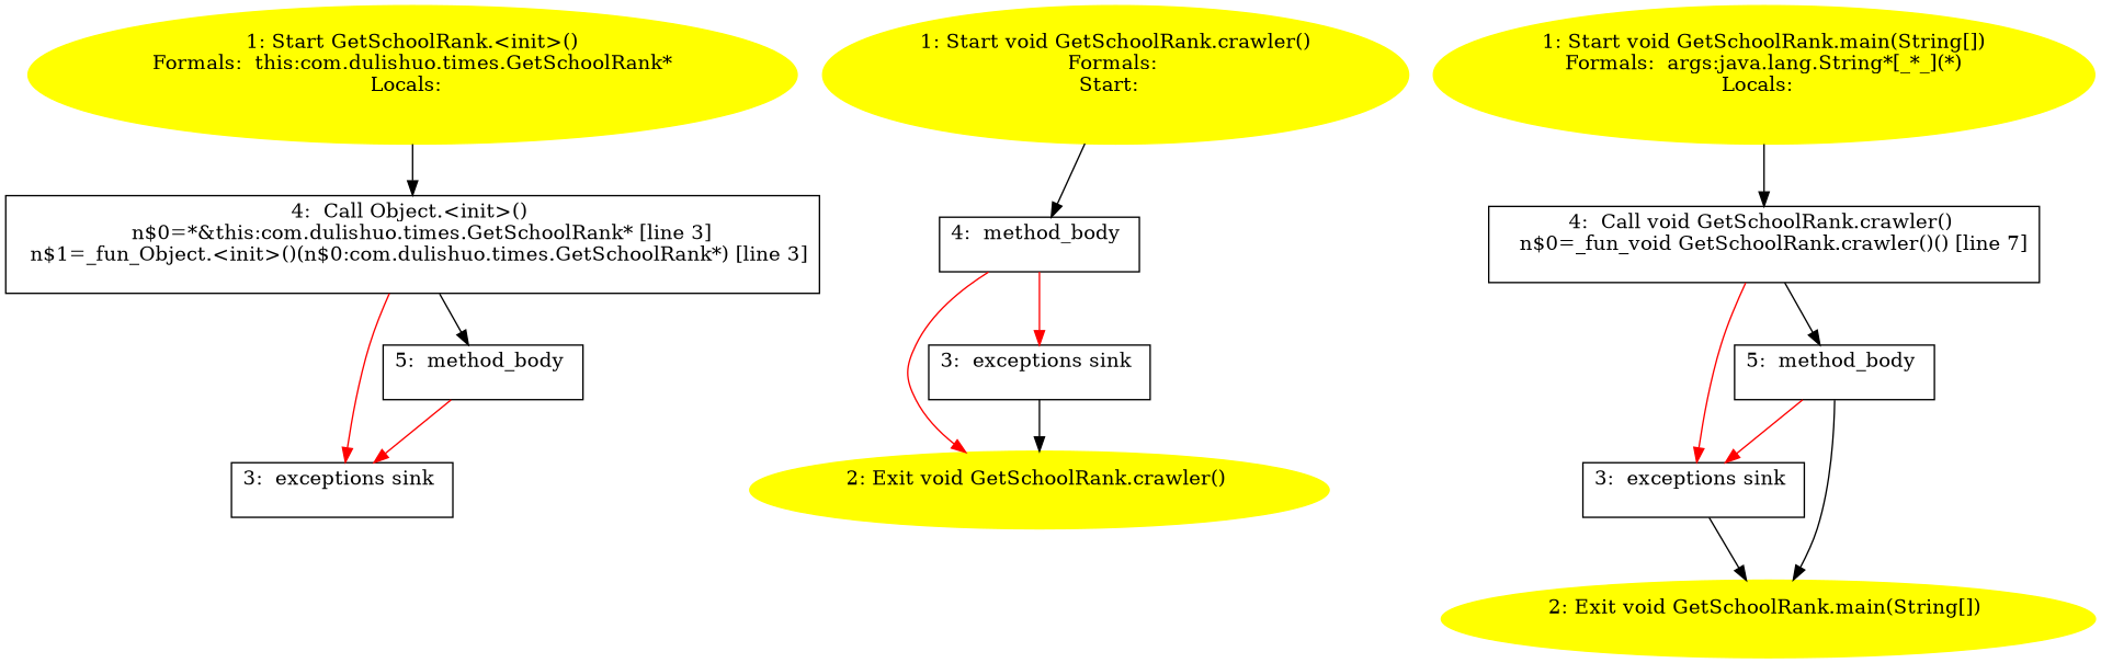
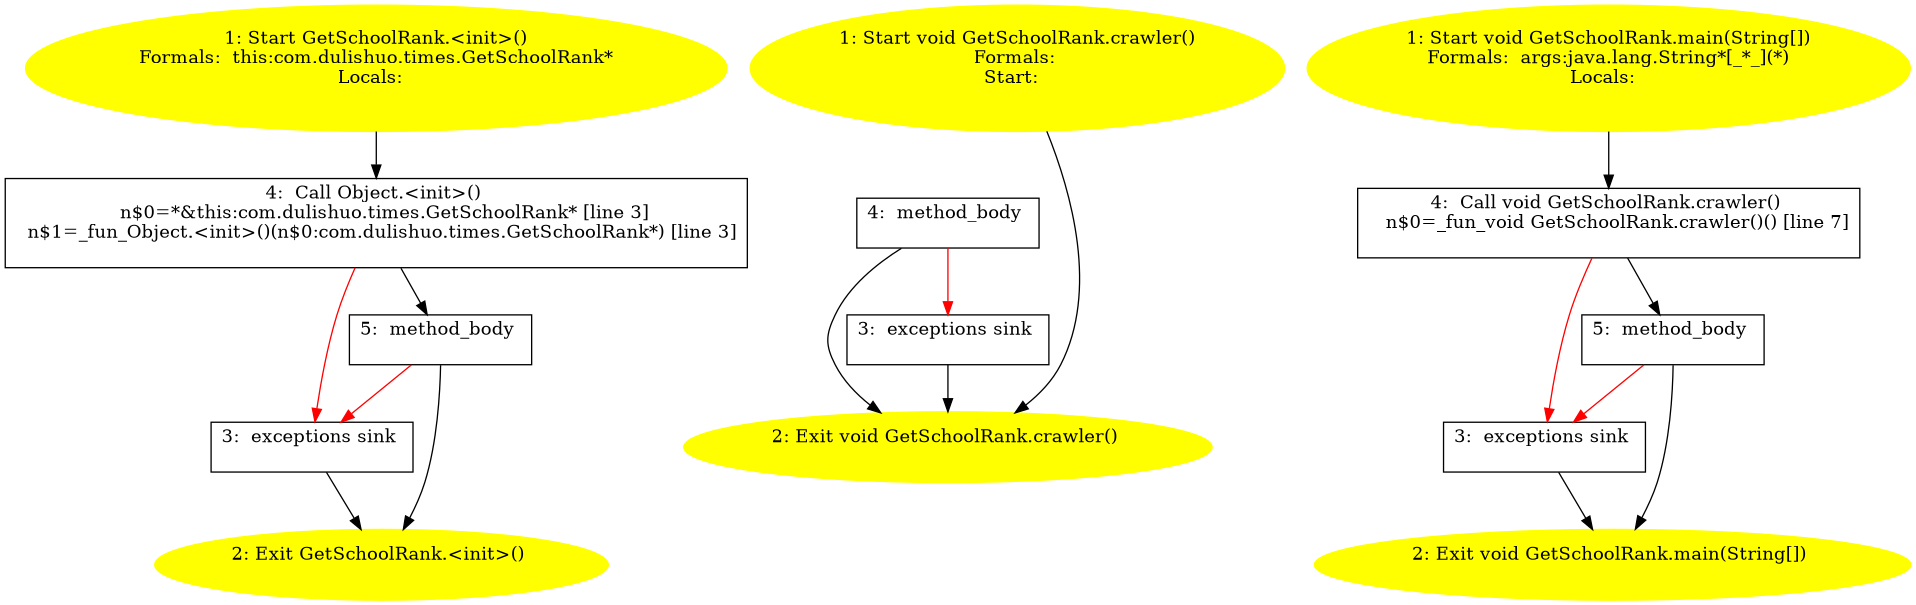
  digraph {
    node [shape=box]
    n1 [color=yellow label="1: Start GetSchoolRank.<init>()\nFormals:  this:com.dulishuo.times.GetSchoolRank*\nLocals:  \n  " style=filled shape=""]
    n2 [label="4:  Call Object.<init>() \n   n$0=*&this:com.dulishuo.times.GetSchoolRank* [line 3]\n  n$1=_fun_Object.<init>()(n$0:com.dulishuo.times.GetSchoolRank*) [line 3]\n "]
    n3 [label="3:  exceptions sink \n  "]
    n4 [label="5:  method_body \n  "]
+   n5 [color=yellow label="2: Exit GetSchoolRank.<init>() \n  " style=filled shape=""]
    n6 [color=yellow label="1: Start void GetSchoolRank.crawler()\nFormals: \nStart:  \n  " style=filled shape=""]
    n7 [label="4:  method_body \n  "]
    n8 [color=yellow label="2: Exit void GetSchoolRank.crawler() \n  " style=filled shape=""]
    n9 [label="3:  exceptions sink \n  "]
    n10 [color=yellow label="1: Start void GetSchoolRank.main(String[])\nFormals:  args:java.lang.String*[_*_](*)\nLocals:  \n  " style=filled shape=""]
    n11 [label="4:  Call void GetSchoolRank.crawler() \n   n$0=_fun_void GetSchoolRank.crawler()() [line 7]\n "]
    n12 [label="3:  exceptions sink \n  "]
    n13 [label="5:  method_body \n  "]
    n14 [color=yellow label="2: Exit void GetSchoolRank.main(String[]) \n  " style=filled shape=""]
    n1 -> n2
    n2 -> n3 [color=red]
    n2 -> n4
+   n3 -> n5
    n4 -> n3 [color=red]
-   n6 -> n7
-   n7 -> n8 [color=red]
+   n4 -> n5
+   n6 -> n8
+   n7 -> n8
    n7 -> n9 [color=red]
    n9 -> n8
    n10 -> n11
    n11 -> n12 [color=red]
    n11 -> n13
    n12 -> n14
    n13 -> n12 [color=red]
    n13 -> n14
  }
